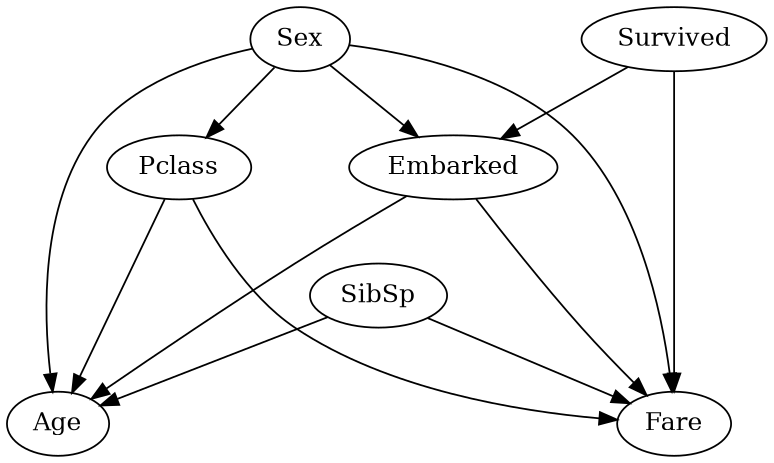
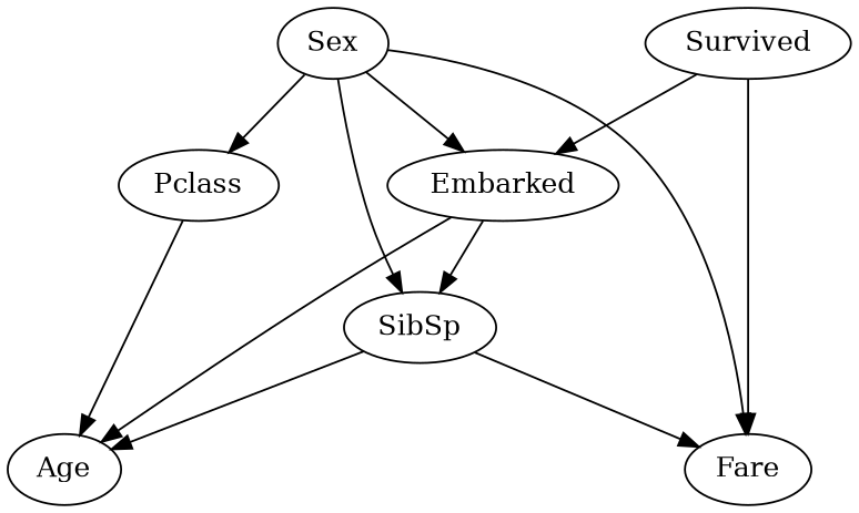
  strict digraph {
    edge [origin=learned]
    Pclass
    Age
    Fare
    Sex
    Embarked
    SibSp
    Survived
    Pclass -> Age [weight=2.5792690852946882]
-   Pclass -> Fare [weight=-12.576020511852859]
    Sex -> Pclass [weight=0.9757434099116706]
-   Sex -> Age [weight=12.532208761505753]
+   Sex -> SibSp [weight=12.532208761505753]
    Sex -> Fare [weight=18.575771357979576]
    Sex -> Embarked [weight=1.5513763955201836]
    Embarked -> Age [weight=6.516035293400956]
-   Embarked -> Fare [weight=-4.270987400545071]
+   Embarked -> SibSp [weight=-4.270987400545071]
    SibSp -> Age [weight=-3.1629579675879516]
    SibSp -> Fare [weight=11.672388802347546]
    Survived -> Fare [weight=35.65262086574246]
    Survived -> Embarked [weight=0.9892387066753197]
  }
